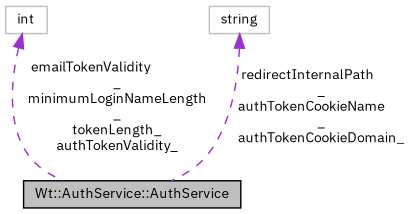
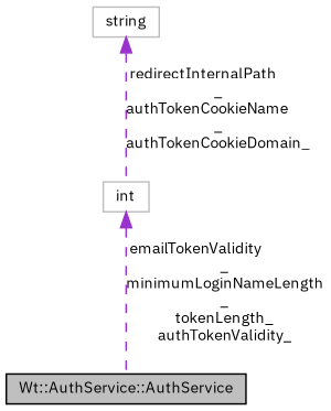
  digraph {
    fontname="IBM Plex Sans"
    node [color=grey75 fillcolor=white fontname="IBM Plex Sans" fontsize=10 shape=record style=filled]
    edge [color=darkorchid3 dir=back fontname="IBM Plex Sans" fontsize=10 labelfontname=Helvetica labelfontsize=10 style=dashed]
    n1 [color=black fillcolor=grey75 fontcolor=black height=0.2 label="Wt::AuthService::AuthService" width=0.4]
    n2 [height=0.2 label=int width=0.4]
    n3 [height=0.2 label=string width=0.4]
    n2 -> n1 [label=" emailTokenValidity\l_\nminimumLoginNameLength\l_\ntokenLength_\nauthTokenValidity_"]
-   n3 -> n1 [label=" redirectInternalPath\l_\nauthTokenCookieName\l_\nauthTokenCookieDomain_"]
+   n3 -> n2 [label=" redirectInternalPath\l_\nauthTokenCookieName\l_\nauthTokenCookieDomain_"]
  }
